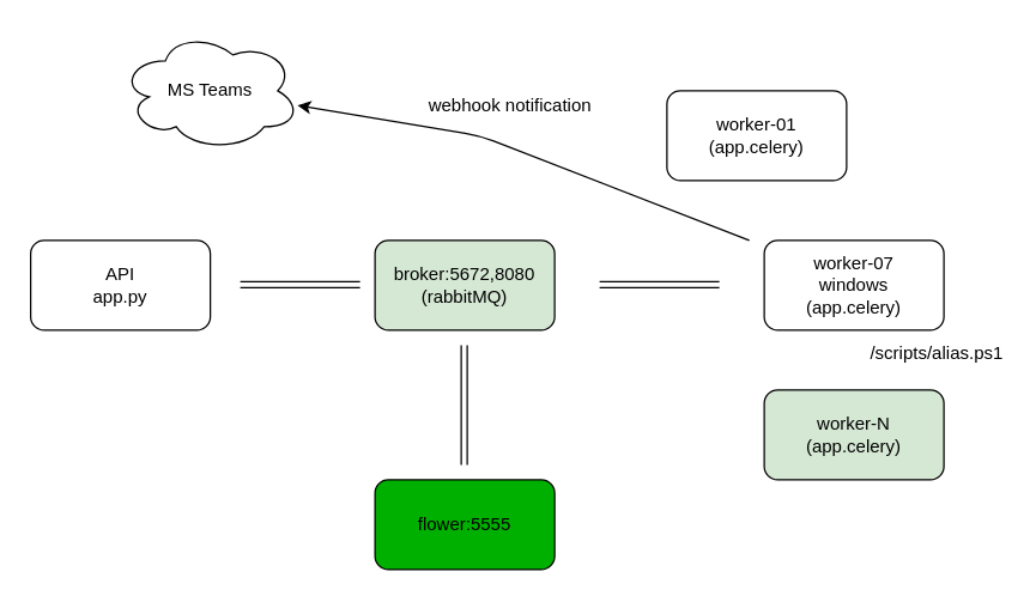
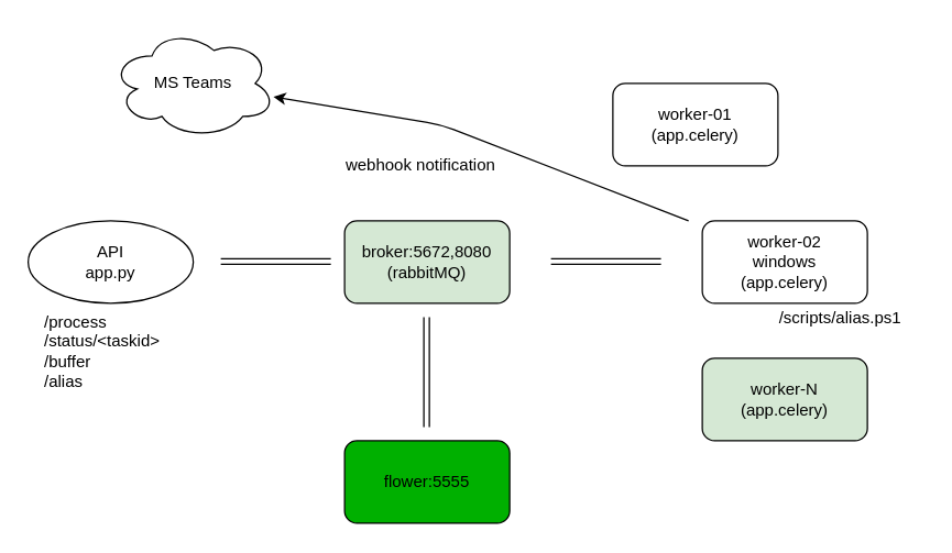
  <mxCell id="0" />
  <mxCell id="1" parent="0" />
- <mxCell id="2" value="&lt;div&gt;API&lt;/div&gt;&lt;div&gt;app.py&lt;br&gt;&lt;/div&gt;" style="rounded=1;whiteSpace=wrap;html=1;" parent="1" vertex="1"><mxGeometry x="20" y="160" width="120" height="60" as="geometry" /></mxCell>
+ <mxCell id="2" value="&lt;div&gt;API&lt;/div&gt;&lt;div&gt;app.py&lt;br&gt;&lt;/div&gt;" style="ellipse;whiteSpace=wrap;html=1;" parent="1" vertex="1"><mxGeometry x="20" y="160" width="120" height="60" as="geometry" /></mxCell>
  <mxCell id="3" value="&lt;div&gt;worker-01&lt;/div&gt;&lt;div&gt;(app.celery)&lt;br&gt;&lt;/div&gt;" style="rounded=1;whiteSpace=wrap;html=1;" parent="1" vertex="1"><mxGeometry x="445" y="60" width="120" height="60" as="geometry" /></mxCell>
- <mxCell id="4" value="&lt;div&gt;worker-07&lt;/div&gt;&lt;div&gt;windows&lt;br&gt;&lt;/div&gt;&lt;div&gt;(app.celery)&lt;/div&gt;" style="rounded=1;whiteSpace=wrap;html=1;" parent="1" vertex="1"><mxGeometry x="510" y="160" width="120" height="60" as="geometry" /></mxCell>
+ <mxCell id="4" value="&lt;div&gt;worker-02&lt;/div&gt;&lt;div&gt;windows&lt;br&gt;&lt;/div&gt;&lt;div&gt;(app.celery)&lt;/div&gt;" style="rounded=1;whiteSpace=wrap;html=1;" parent="1" vertex="1"><mxGeometry x="510" y="160" width="120" height="60" as="geometry" /></mxCell>
  <mxCell id="5" value="&lt;div&gt;worker-N&lt;/div&gt;(app.celery)" style="rounded=1;whiteSpace=wrap;html=1;fillColor=#d5e8d4;" parent="1" vertex="1"><mxGeometry x="510" y="260" width="120" height="60" as="geometry" /></mxCell>
  <mxCell id="6" value="broker:5672,8080 (rabbitMQ)" style="rounded=1;whiteSpace=wrap;html=1;fillColor=#d5e8d4;" parent="1" vertex="1"><mxGeometry x="250" y="160" width="120" height="60" as="geometry" /></mxCell>
  <mxCell id="7" value="" style="shape=link;html=1;" parent="1" edge="1"><mxGeometry width="50" height="50" relative="1" as="geometry"><mxPoint x="400" y="189.6" as="sourcePoint" /><mxPoint x="480" y="189.6" as="targetPoint" /></mxGeometry></mxCell>
  <mxCell id="8" value="" style="shape=link;html=1;" parent="1" edge="1"><mxGeometry width="50" height="50" relative="1" as="geometry"><mxPoint x="160" y="189.6" as="sourcePoint" /><mxPoint x="240" y="189.6" as="targetPoint" /></mxGeometry></mxCell>
  <mxCell id="9" value="" style="shape=link;html=1;" parent="1" edge="1"><mxGeometry width="50" height="50" relative="1" as="geometry"><mxPoint x="309.6" y="230" as="sourcePoint" /><mxPoint x="309.6" y="310" as="targetPoint" /></mxGeometry></mxCell>
  <mxCell id="10" value="&lt;div&gt;flower:5555&lt;/div&gt;" style="rounded=1;whiteSpace=wrap;html=1;fillColor=#00B000;" parent="1" vertex="1"><mxGeometry x="250" y="320" width="120" height="60" as="geometry" /></mxCell>
+ <mxCell id="11" value="&lt;div align=&quot;left&quot;&gt;/process&lt;/div&gt;&lt;div align=&quot;left&quot;&gt;/status/&amp;lt;taskid&amp;gt;&lt;/div&gt;&lt;div align=&quot;left&quot;&gt;/buffer&lt;/div&gt;&lt;div align=&quot;left&quot;&gt;/alias&lt;br&gt;&lt;/div&gt;" style="text;html=1;align=left;verticalAlign=middle;resizable=0;points=[];autosize=1;" parent="1" vertex="1"><mxGeometry x="30" y="225" width="120" height="60" as="geometry" /></mxCell>
  <mxCell id="12" value="MS Teams" style="ellipse;shape=cloud;whiteSpace=wrap;html=1;fillColor=#FFFFFF;" parent="1" vertex="1"><mxGeometry x="80" y="20" width="120" height="80" as="geometry" /></mxCell>
  <mxCell id="13" value="" style="endArrow=classic;html=1;" parent="1" edge="1" target="12"><mxGeometry width="50" height="50" relative="1" as="geometry"><mxPoint x="500" y="160" as="sourcePoint" /><mxPoint x="115" y="100" as="targetPoint" /><Array as="points"><mxPoint x="320" y="90" /></Array></mxGeometry></mxCell>
- <mxCell id="14" value="webhook notification" style="text;html=1;align=center;verticalAlign=middle;resizable=0;points=[];autosize=1;" parent="1" vertex="1"><mxGeometry x="270" y="60" width="140" height="20" as="geometry" /></mxCell>
- <mxCell id="15" value="/scripts/alias.ps1" style="text;html=1;align=center;verticalAlign=middle;resizable=0;points=[];autosize=1;" vertex="1" parent="1"><mxGeometry x="565" y="226" width="120" height="20" as="geometry" /></mxCell>
+ <mxCell id="14" value="webhook notification" style="text;html=1;align=center;verticalAlign=middle;resizable=0;points=[];autosize=1;" parent="1" vertex="1"><mxGeometry x="235" y="110" width="140" height="20" as="geometry" /></mxCell>
+ <mxCell id="15" value="/scripts/alias.ps1" style="text;html=1;align=center;verticalAlign=middle;resizable=0;points=[];autosize=1;" vertex="1" parent="1"><mxGeometry x="550" y="221" width="120" height="20" as="geometry" /></mxCell>
